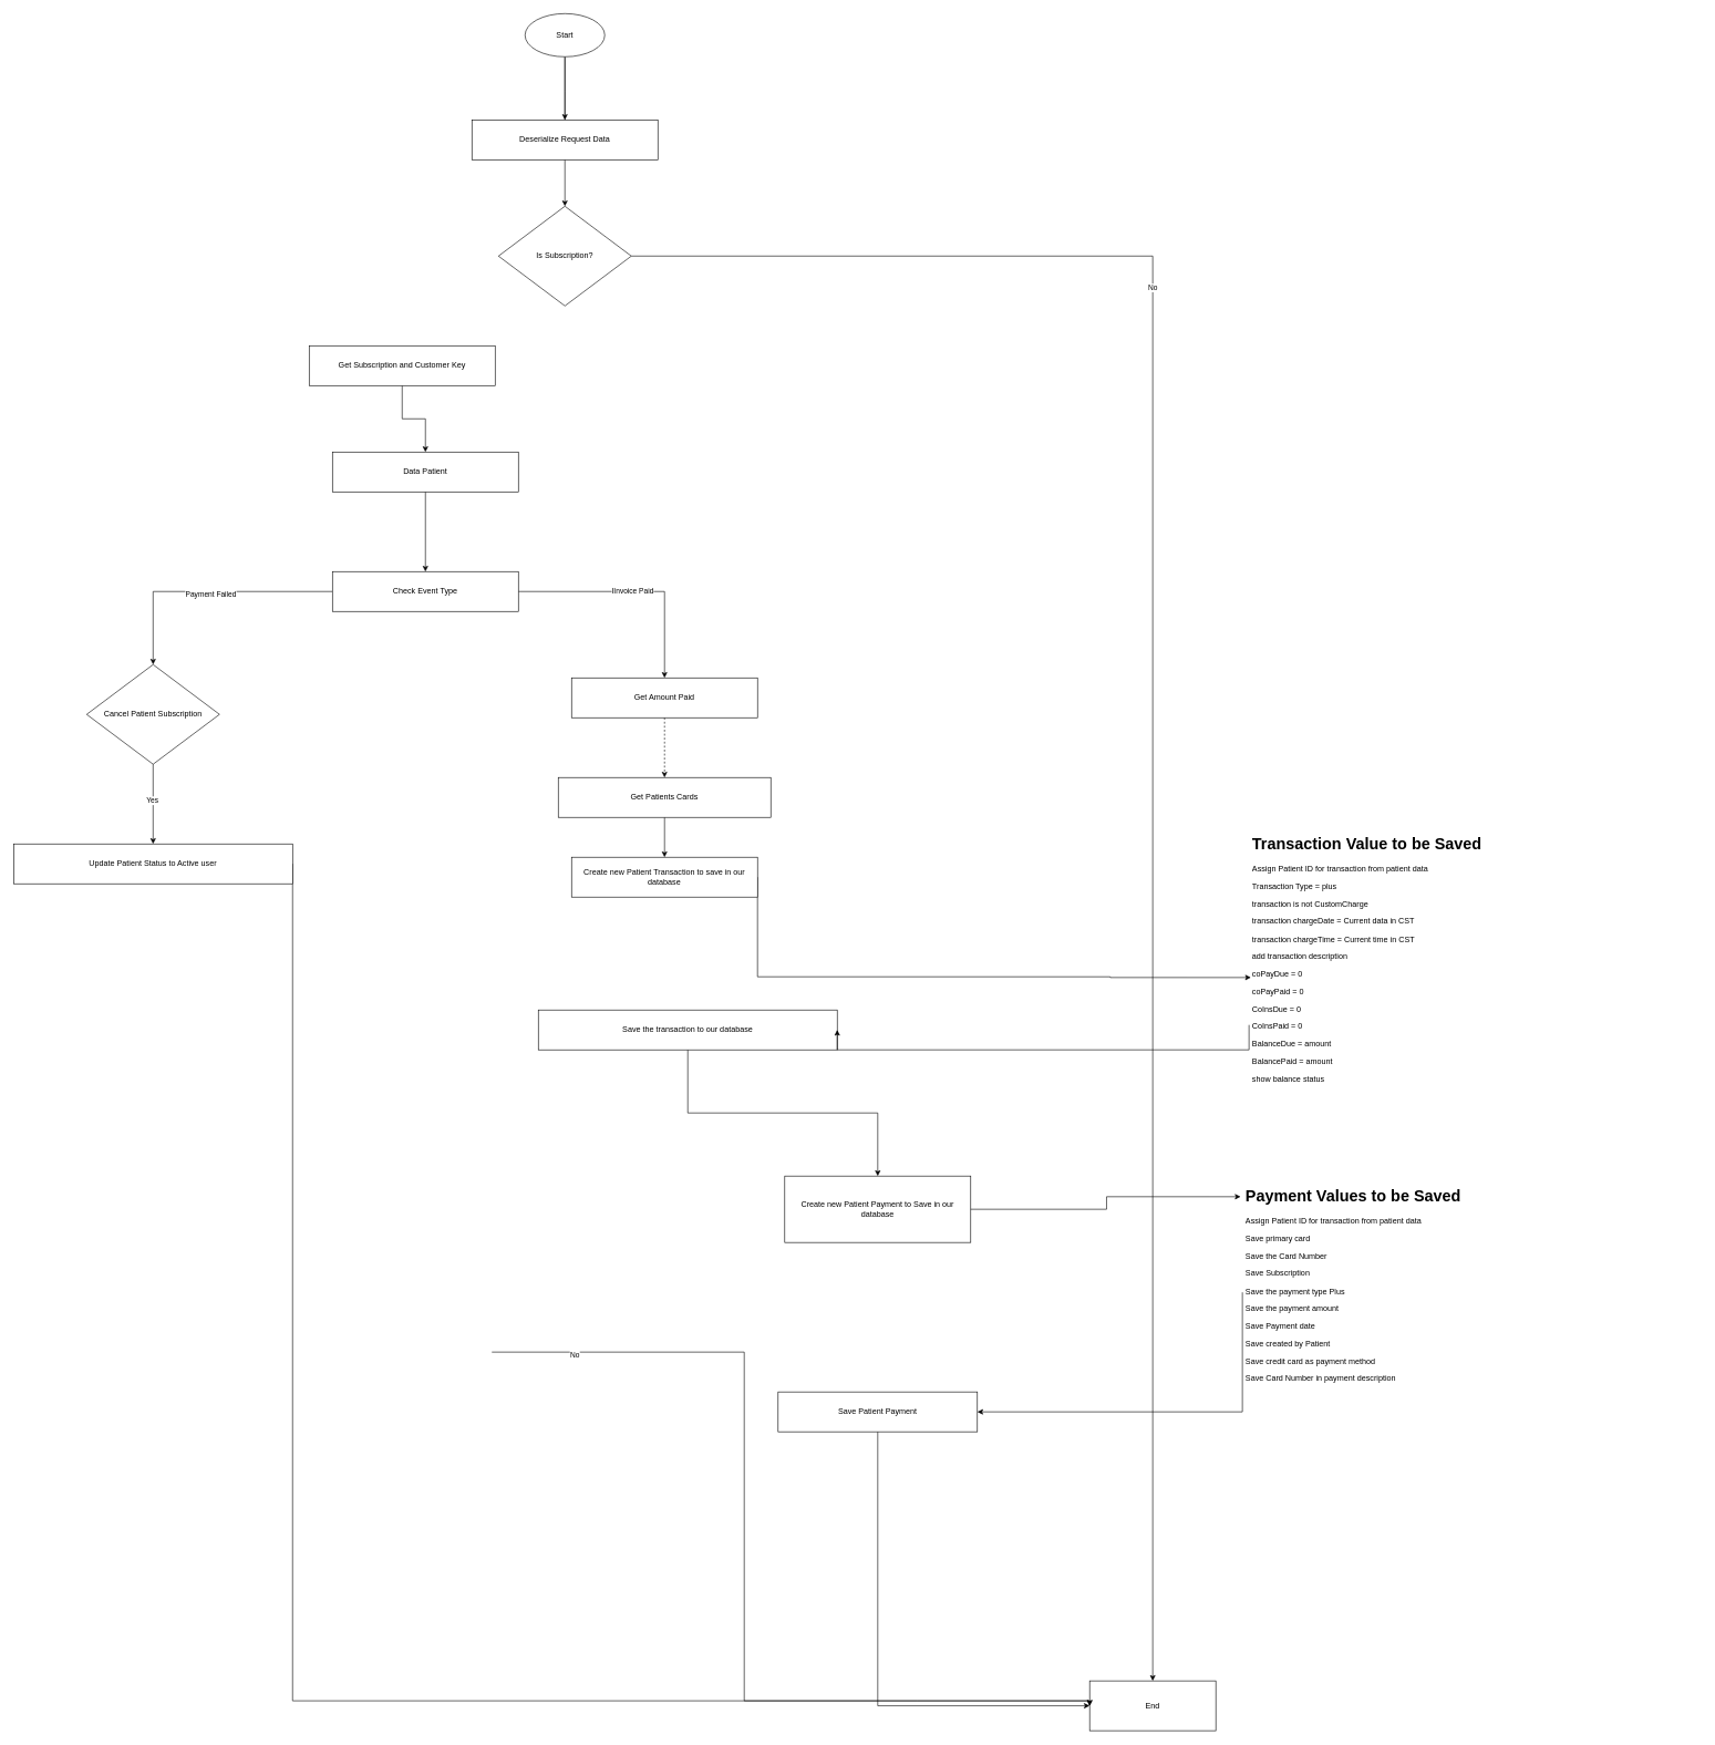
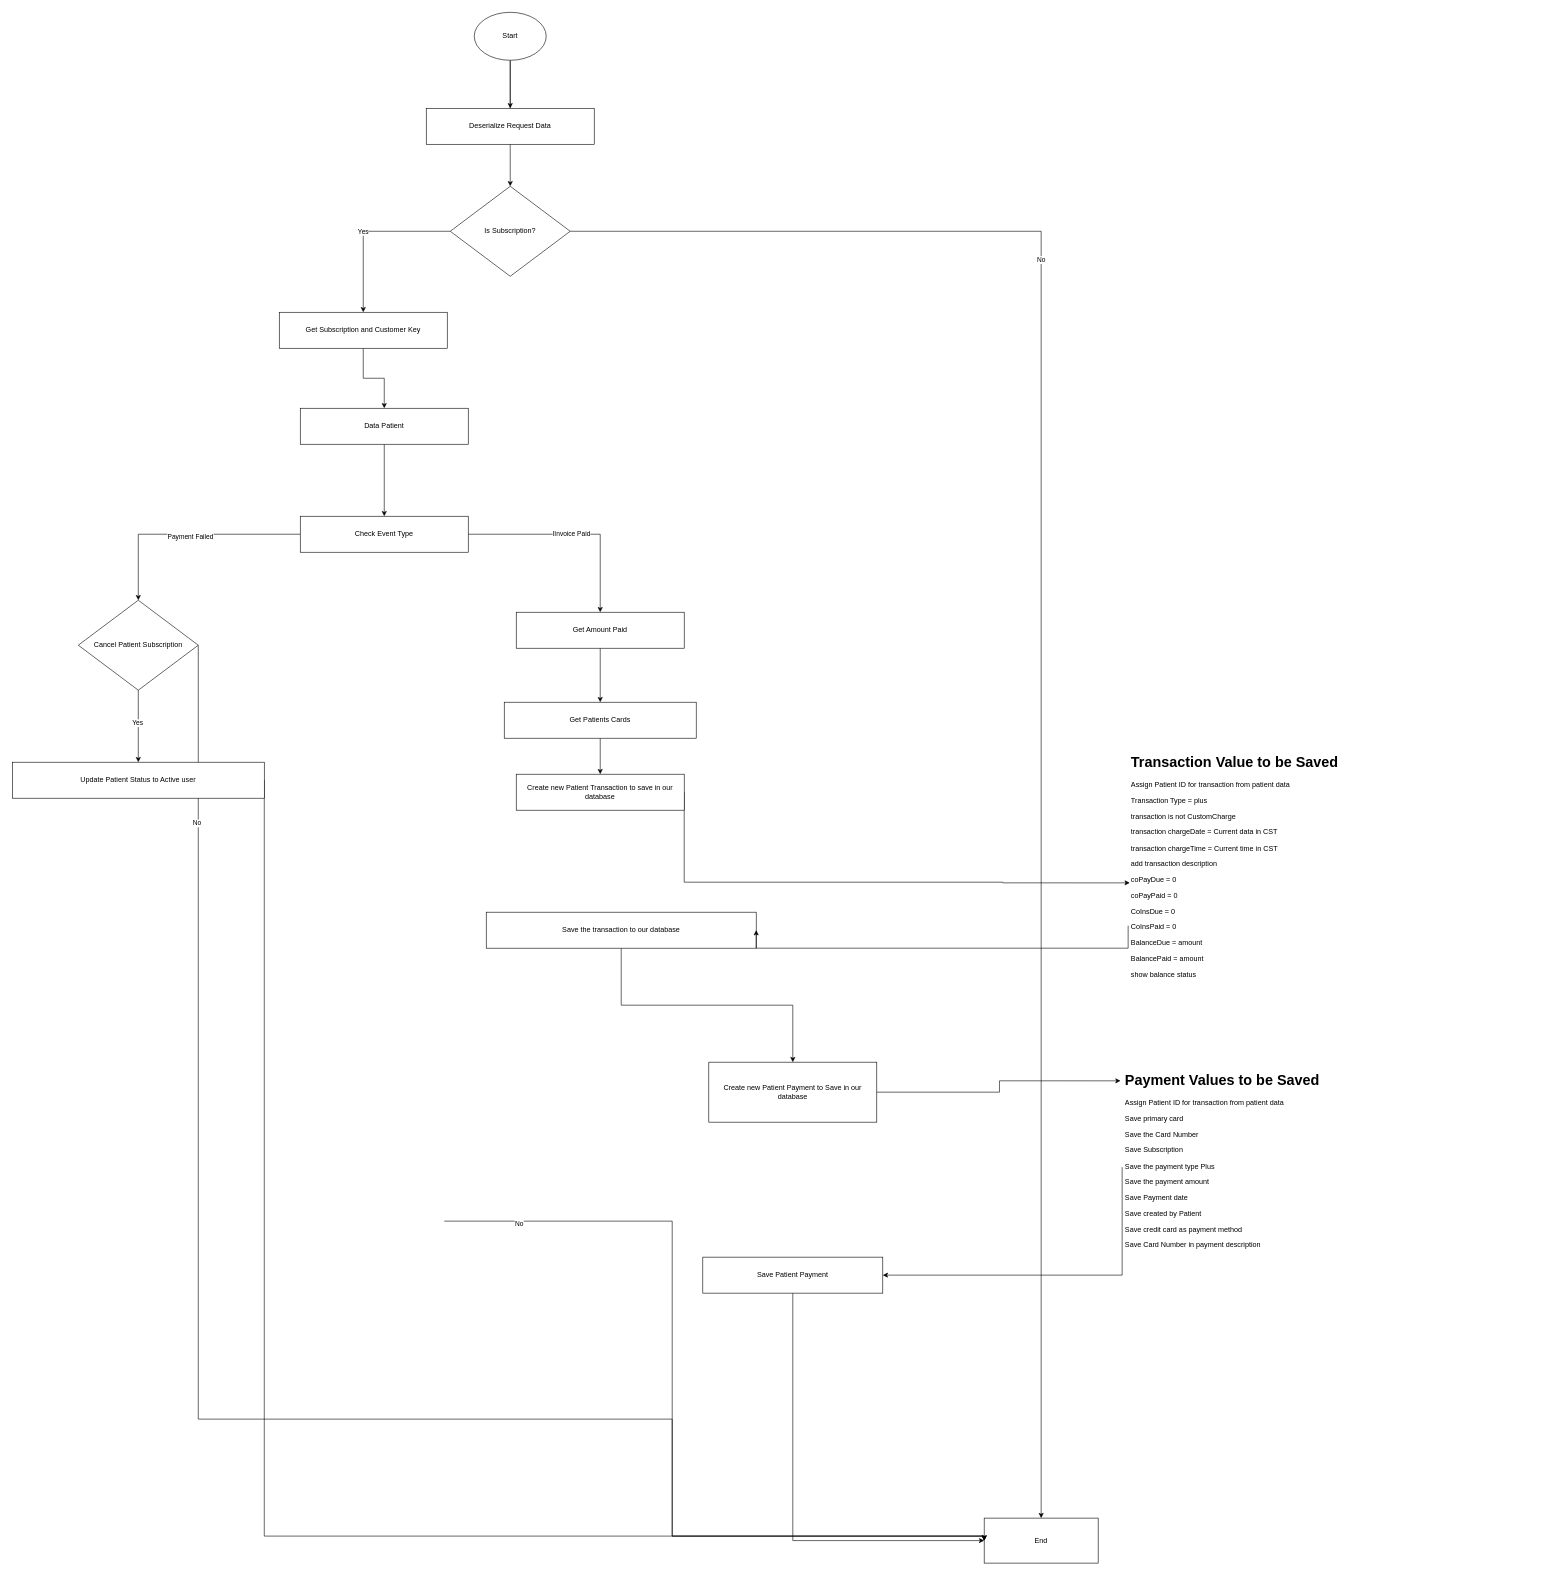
  <mxCell id="0" />
  <mxCell id="1" parent="0" />
  <mxCell id="2" style="edgeStyle=orthogonalEdgeStyle;rounded=0;orthogonalLoop=1;jettySize=auto;html=1;exitX=0.5;exitY=1;exitDx=0;exitDy=0;entryX=0.5;entryY=0;entryDx=0;entryDy=0;" parent="1" source="4" edge="1"><mxGeometry relative="1" as="geometry"><mxPoint x="850" y="190" as="targetPoint" /></mxGeometry></mxCell>
  <mxCell id="3" style="edgeStyle=orthogonalEdgeStyle;rounded=0;orthogonalLoop=1;jettySize=auto;html=1;exitX=0.5;exitY=1;exitDx=0;exitDy=0;entryX=0.5;entryY=0;entryDx=0;entryDy=0;" parent="1" source="4" target="47" edge="1"><mxGeometry relative="1" as="geometry" /></mxCell>
- <mxCell id="4" value="Start" style="ellipse;whiteSpace=wrap;html=1;" parent="1" vertex="1"><mxGeometry x="790" y="20" width="120" height="65" as="geometry" /></mxCell>
+ <mxCell id="4" value="Start" style="ellipse;whiteSpace=wrap;html=1;" parent="1" vertex="1"><mxGeometry x="790" y="20" width="120" height="80" as="geometry" /></mxCell>
  <mxCell id="5" value="End" style="rounded=0;whiteSpace=wrap;html=1;" parent="1" vertex="1"><mxGeometry x="1640" y="2530" width="190" height="75" as="geometry" /></mxCell>
  <mxCell id="6" style="edgeStyle=orthogonalEdgeStyle;rounded=0;orthogonalLoop=1;jettySize=auto;html=1;exitX=1;exitY=0.5;exitDx=0;exitDy=0;entryX=0.5;entryY=0;entryDx=0;entryDy=0;" parent="1" source="10" target="5" edge="1"><mxGeometry relative="1" as="geometry" /></mxCell>
  <mxCell id="7" value="No" style="edgeLabel;html=1;align=center;verticalAlign=middle;resizable=0;points=[];" parent="6" vertex="1" connectable="0"><mxGeometry x="-0.432" y="-1" relative="1" as="geometry"><mxPoint as="offset" /></mxGeometry></mxCell>
+ <mxCell id="8" style="edgeStyle=orthogonalEdgeStyle;rounded=0;orthogonalLoop=1;jettySize=auto;html=1;exitX=0;exitY=0.5;exitDx=0;exitDy=0;" parent="1" source="10" target="12" edge="1"><mxGeometry relative="1" as="geometry" /></mxCell>
+ <mxCell id="9" value="Yes" style="edgeLabel;html=1;align=center;verticalAlign=middle;resizable=0;points=[];" parent="8" vertex="1" connectable="0"><mxGeometry x="0.038" y="-1" relative="1" as="geometry"><mxPoint as="offset" /></mxGeometry></mxCell>
  <mxCell id="10" value="Is Subscription?" style="rhombus;whiteSpace=wrap;html=1;" parent="1" vertex="1"><mxGeometry x="750" y="310" width="200" height="150" as="geometry" /></mxCell>
  <mxCell id="11" style="edgeStyle=orthogonalEdgeStyle;rounded=0;orthogonalLoop=1;jettySize=auto;html=1;exitX=0.5;exitY=1;exitDx=0;exitDy=0;" parent="1" source="12" target="14" edge="1"><mxGeometry relative="1" as="geometry" /></mxCell>
  <mxCell id="12" value="Get Subscription and Customer Key" style="rounded=0;whiteSpace=wrap;html=1;" parent="1" vertex="1"><mxGeometry x="465" y="520" width="280" height="60" as="geometry" /></mxCell>
  <mxCell id="13" style="edgeStyle=orthogonalEdgeStyle;rounded=0;orthogonalLoop=1;jettySize=auto;html=1;exitX=0.5;exitY=1;exitDx=0;exitDy=0;entryX=0.5;entryY=0;entryDx=0;entryDy=0;" parent="1" source="14" target="19" edge="1"><mxGeometry relative="1" as="geometry" /></mxCell>
  <mxCell id="14" value="Data Patient" style="rounded=0;whiteSpace=wrap;html=1;" parent="1" vertex="1"><mxGeometry x="500" y="680" width="280" height="60" as="geometry" /></mxCell>
  <mxCell id="15" style="edgeStyle=orthogonalEdgeStyle;rounded=0;orthogonalLoop=1;jettySize=auto;html=1;" edge="1" parent="1" source="19" target="23"><mxGeometry relative="1" as="geometry"><mxPoint x="1080" y="890" as="targetPoint" /></mxGeometry></mxCell>
  <mxCell id="16" value="IInvoice Paid" style="edgeLabel;html=1;align=center;verticalAlign=middle;resizable=0;points=[];" vertex="1" connectable="0" parent="15"><mxGeometry x="-0.025" y="1" relative="1" as="geometry"><mxPoint as="offset" /></mxGeometry></mxCell>
  <mxCell id="17" style="edgeStyle=orthogonalEdgeStyle;rounded=0;orthogonalLoop=1;jettySize=auto;html=1;" edge="1" parent="1" source="19" target="42"><mxGeometry relative="1" as="geometry"><mxPoint x="230" y="1000" as="targetPoint" /></mxGeometry></mxCell>
  <mxCell id="18" value="Payment Failed" style="edgeLabel;html=1;align=center;verticalAlign=middle;resizable=0;points=[];" vertex="1" connectable="0" parent="17"><mxGeometry x="-0.031" y="3" relative="1" as="geometry"><mxPoint as="offset" /></mxGeometry></mxCell>
  <mxCell id="19" value="Check Event Type" style="rounded=0;whiteSpace=wrap;html=1;" parent="1" vertex="1"><mxGeometry x="500" y="860" width="280" height="60" as="geometry" /></mxCell>
  <mxCell id="20" style="edgeStyle=orthogonalEdgeStyle;rounded=0;orthogonalLoop=1;jettySize=auto;html=1;exitX=1;exitY=0.5;exitDx=0;exitDy=0;entryX=0;entryY=0.5;entryDx=0;entryDy=0;" parent="1" target="5" edge="1"><mxGeometry relative="1" as="geometry"><Array as="points"><mxPoint x="1120" y="2035" /><mxPoint x="1120" y="2560" /></Array><mxPoint x="740" y="2035" as="sourcePoint" /></mxGeometry></mxCell>
  <mxCell id="21" value="No" style="edgeLabel;html=1;align=center;verticalAlign=middle;resizable=0;points=[];" parent="20" vertex="1" connectable="0"><mxGeometry x="-0.827" y="-3" relative="1" as="geometry"><mxPoint as="offset" /></mxGeometry></mxCell>
- <mxCell id="22" style="edgeStyle=orthogonalEdgeStyle;rounded=0;orthogonalLoop=1;jettySize=auto;html=1;exitX=0.5;exitY=1;exitDx=0;exitDy=0;entryX=0.5;entryY=0;entryDx=0;entryDy=0;dashed=1;" parent="1" source="23" target="25" edge="1"><mxGeometry relative="1" as="geometry" /></mxCell>
+ <mxCell id="22" style="edgeStyle=orthogonalEdgeStyle;rounded=0;orthogonalLoop=1;jettySize=auto;html=1;exitX=0.5;exitY=1;exitDx=0;exitDy=0;entryX=0.5;entryY=0;entryDx=0;entryDy=0;" parent="1" source="23" target="25" edge="1"><mxGeometry relative="1" as="geometry" /></mxCell>
  <mxCell id="23" value="Get Amount Paid" style="rounded=0;whiteSpace=wrap;html=1;" parent="1" vertex="1"><mxGeometry x="860" y="1020" width="280" height="60" as="geometry" /></mxCell>
  <mxCell id="24" style="edgeStyle=orthogonalEdgeStyle;rounded=0;orthogonalLoop=1;jettySize=auto;html=1;exitX=0.5;exitY=1;exitDx=0;exitDy=0;entryX=0.5;entryY=0;entryDx=0;entryDy=0;" parent="1" source="25" target="27" edge="1"><mxGeometry relative="1" as="geometry" /></mxCell>
  <mxCell id="25" value="Get Patients Cards" style="rounded=0;whiteSpace=wrap;html=1;" parent="1" vertex="1"><mxGeometry x="840" y="1170" width="320" height="60" as="geometry" /></mxCell>
  <mxCell id="26" style="edgeStyle=orthogonalEdgeStyle;rounded=0;orthogonalLoop=1;jettySize=auto;html=1;exitX=1;exitY=0.5;exitDx=0;exitDy=0;entryX=0.004;entryY=0.567;entryDx=0;entryDy=0;entryPerimeter=0;" parent="1" source="27" target="34" edge="1"><mxGeometry relative="1" as="geometry"><Array as="points"><mxPoint x="1671" y="1470" /><mxPoint x="1671" y="1471" /></Array></mxGeometry></mxCell>
  <mxCell id="27" value="Create new Patient Transaction to save in our database" style="rounded=0;whiteSpace=wrap;html=1;" parent="1" vertex="1"><mxGeometry x="860" y="1290" width="280" height="60" as="geometry" /></mxCell>
  <mxCell id="28" style="edgeStyle=orthogonalEdgeStyle;rounded=0;orthogonalLoop=1;jettySize=auto;html=1;exitX=0.5;exitY=1;exitDx=0;exitDy=0;entryX=0.5;entryY=0;entryDx=0;entryDy=0;" parent="1" source="29" target="30" edge="1"><mxGeometry relative="1" as="geometry" /></mxCell>
  <mxCell id="29" value="Save the transaction to our database" style="rounded=0;whiteSpace=wrap;html=1;" parent="1" vertex="1"><mxGeometry x="810" y="1520" width="450" height="60" as="geometry" /></mxCell>
  <mxCell id="30" value="Create new Patient Payment to Save in our database" style="rounded=0;whiteSpace=wrap;html=1;" parent="1" vertex="1"><mxGeometry x="1181" y="1770" width="280" height="100" as="geometry" /></mxCell>
  <mxCell id="31" style="edgeStyle=orthogonalEdgeStyle;rounded=0;orthogonalLoop=1;jettySize=auto;html=1;exitX=0.5;exitY=1;exitDx=0;exitDy=0;entryX=0;entryY=0.5;entryDx=0;entryDy=0;" parent="1" source="32" target="5" edge="1"><mxGeometry relative="1" as="geometry" /></mxCell>
  <mxCell id="32" value="Save Patient Payment" style="rounded=0;whiteSpace=wrap;html=1;" parent="1" vertex="1"><mxGeometry x="1171" y="2095" width="300" height="60" as="geometry" /></mxCell>
  <mxCell id="33" style="edgeStyle=orthogonalEdgeStyle;rounded=0;orthogonalLoop=1;jettySize=auto;html=1;exitX=0;exitY=0.75;exitDx=0;exitDy=0;entryX=1;entryY=0.5;entryDx=0;entryDy=0;" parent="1" source="34" target="29" edge="1"><mxGeometry relative="1" as="geometry"><Array as="points"><mxPoint x="1880" y="1580" /></Array></mxGeometry></mxCell>
  <mxCell id="34" value="&lt;h1&gt;Transaction Value to be Saved&lt;/h1&gt;&lt;p&gt;Assign Patient ID for transaction from patient data&lt;/p&gt;&lt;p&gt;Transaction Type = plus&lt;/p&gt;&lt;p&gt;transaction is not CustomCharge&lt;/p&gt;&lt;p&gt;transaction chargeDate = Current data in CST&lt;/p&gt;&lt;p&gt;transaction chargeTime = Current time in CST&lt;/p&gt;&lt;p&gt;add transaction description&lt;/p&gt;&lt;p&gt;coPayDue = 0&lt;/p&gt;&lt;p&gt;coPayPaid = 0&lt;/p&gt;&lt;p&gt;CoInsDue = 0&lt;/p&gt;&lt;p&gt;CoInsPaid = 0&lt;/p&gt;&lt;p&gt;BalanceDue = amount&lt;/p&gt;&lt;p&gt;BalancePaid = amount&lt;/p&gt;&lt;p&gt;show balance status&lt;/p&gt;" style="text;html=1;strokeColor=none;fillColor=none;spacing=5;spacingTop=-20;whiteSpace=wrap;overflow=hidden;rounded=0;" parent="1" vertex="1"><mxGeometry x="1880" y="1250" width="680" height="390" as="geometry" /></mxCell>
  <mxCell id="35" style="edgeStyle=orthogonalEdgeStyle;rounded=0;orthogonalLoop=1;jettySize=auto;html=1;exitX=0;exitY=0.5;exitDx=0;exitDy=0;entryX=1;entryY=0.5;entryDx=0;entryDy=0;" parent="1" source="36" target="32" edge="1"><mxGeometry relative="1" as="geometry"><Array as="points"><mxPoint x="1870" y="2125" /></Array></mxGeometry></mxCell>
  <mxCell id="36" value="&lt;h1&gt;Payment Values to be Saved&lt;/h1&gt;&lt;p&gt;Assign Patient ID for transaction from patient data&lt;br&gt;&lt;/p&gt;&lt;p&gt;Save primary card&lt;/p&gt;&lt;p&gt;&lt;span style=&quot;background-color: initial;&quot;&gt;Save the Card Number&lt;/span&gt;&lt;/p&gt;&lt;p&gt;&lt;span style=&quot;background-color: initial;&quot;&gt;Save Subscription&lt;/span&gt;&lt;br&gt;&lt;/p&gt;&lt;p&gt;Save the payment type Plus&lt;/p&gt;&lt;p&gt;Save the payment amount&lt;/p&gt;&lt;p&gt;Save Payment date&lt;/p&gt;&lt;p&gt;Save created by Patient&lt;/p&gt;&lt;p&gt;Save credit card as payment method&lt;/p&gt;&lt;p&gt;Save Card Number in payment description&lt;/p&gt;" style="text;html=1;strokeColor=none;fillColor=none;spacing=5;spacingTop=-20;whiteSpace=wrap;overflow=hidden;rounded=0;" parent="1" vertex="1"><mxGeometry x="1870" y="1780" width="680" height="330" as="geometry" /></mxCell>
  <mxCell id="37" style="edgeStyle=orthogonalEdgeStyle;rounded=0;orthogonalLoop=1;jettySize=auto;html=1;exitX=1;exitY=0.5;exitDx=0;exitDy=0;entryX=-0.004;entryY=0.064;entryDx=0;entryDy=0;entryPerimeter=0;" parent="1" source="30" target="36" edge="1"><mxGeometry relative="1" as="geometry" /></mxCell>
+ <mxCell id="38" style="edgeStyle=orthogonalEdgeStyle;rounded=0;orthogonalLoop=1;jettySize=auto;html=1;exitX=1;exitY=0.5;exitDx=0;exitDy=0;entryX=0;entryY=0.5;entryDx=0;entryDy=0;" parent="1" source="42" target="5" edge="1"><mxGeometry relative="1" as="geometry"><Array as="points"><mxPoint x="1120" y="2365" /><mxPoint x="1120" y="2560" /></Array></mxGeometry></mxCell>
+ <mxCell id="39" value="No" style="edgeLabel;html=1;align=center;verticalAlign=middle;resizable=0;points=[];" parent="38" vertex="1" connectable="0"><mxGeometry x="-0.789" y="-3" relative="1" as="geometry"><mxPoint as="offset" /></mxGeometry></mxCell>
  <mxCell id="40" style="edgeStyle=orthogonalEdgeStyle;rounded=0;orthogonalLoop=1;jettySize=auto;html=1;exitX=0.5;exitY=1;exitDx=0;exitDy=0;entryX=0.5;entryY=0;entryDx=0;entryDy=0;" parent="1" source="42" target="44" edge="1"><mxGeometry relative="1" as="geometry" /></mxCell>
  <mxCell id="41" value="Yes" style="edgeLabel;html=1;align=center;verticalAlign=middle;resizable=0;points=[];" parent="40" vertex="1" connectable="0"><mxGeometry x="-0.095" y="-2" relative="1" as="geometry"><mxPoint as="offset" /></mxGeometry></mxCell>
  <mxCell id="42" value="Cancel Patient Subscription" style="rhombus;whiteSpace=wrap;html=1;" parent="1" vertex="1"><mxGeometry x="130" y="1000" width="200" height="150" as="geometry" /></mxCell>
  <mxCell id="43" style="edgeStyle=orthogonalEdgeStyle;rounded=0;orthogonalLoop=1;jettySize=auto;html=1;exitX=1;exitY=0.5;exitDx=0;exitDy=0;entryX=0;entryY=0.5;entryDx=0;entryDy=0;" parent="1" source="44" target="5" edge="1"><mxGeometry relative="1" as="geometry"><Array as="points"><mxPoint x="1380" y="2560" /><mxPoint x="1380" y="2560" /></Array></mxGeometry></mxCell>
  <mxCell id="44" value="Update Patient Status to Active user" style="rounded=0;whiteSpace=wrap;html=1;" parent="1" vertex="1"><mxGeometry x="20" y="1270" width="420" height="60" as="geometry" /></mxCell>
  <mxCell id="45" style="edgeStyle=orthogonalEdgeStyle;rounded=0;orthogonalLoop=1;jettySize=auto;html=1;entryX=0.509;entryY=0.051;entryDx=0;entryDy=0;entryPerimeter=0;" parent="1" target="10" edge="1"><mxGeometry relative="1" as="geometry" /></mxCell>
  <mxCell id="46" style="edgeStyle=orthogonalEdgeStyle;rounded=0;orthogonalLoop=1;jettySize=auto;html=1;exitX=0.5;exitY=1;exitDx=0;exitDy=0;entryX=0.5;entryY=0;entryDx=0;entryDy=0;" parent="1" source="47" target="10" edge="1"><mxGeometry relative="1" as="geometry" /></mxCell>
  <mxCell id="47" value="Deserialize Request Data" style="rounded=0;whiteSpace=wrap;html=1;" parent="1" vertex="1"><mxGeometry x="710" y="180" width="280" height="60" as="geometry" /></mxCell>
